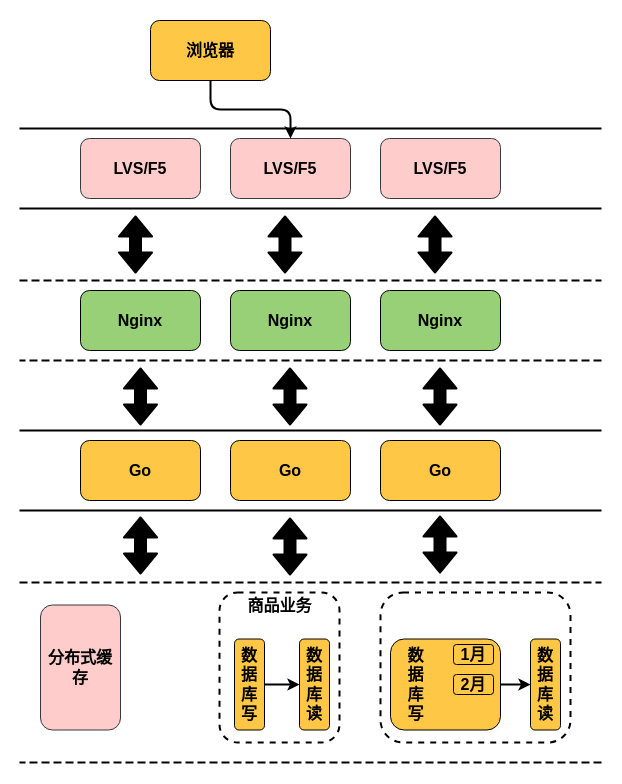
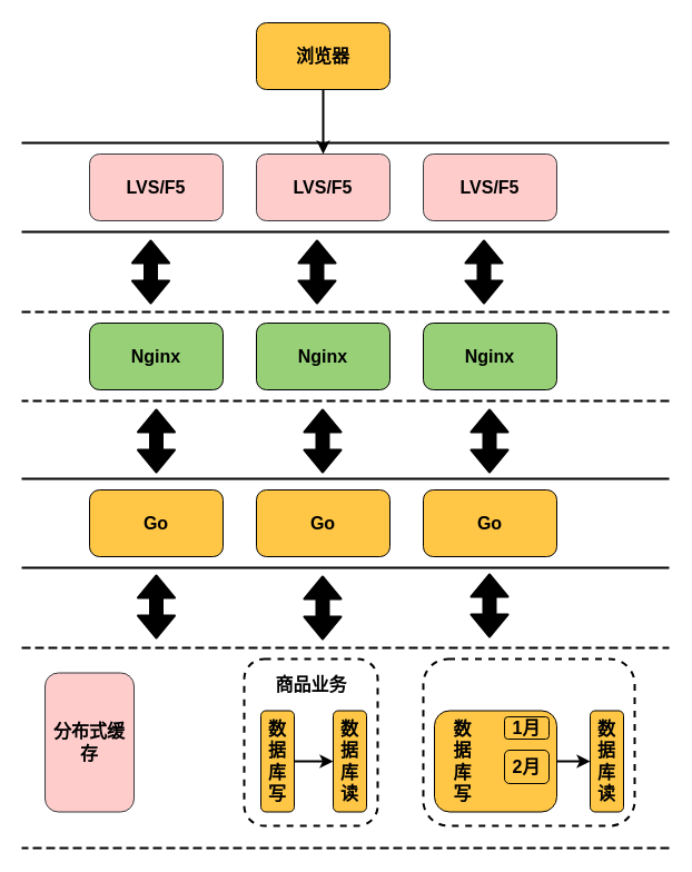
  <mxCell id="0" />
  <mxCell id="1" parent="0" />
  <mxCell id="2" value="" style="shape=partialRectangle;whiteSpace=wrap;html=1;left=0;right=0;fillColor=none;glass=0;strokeWidth=2;fontSize=16;align=center;" vertex="1" parent="1"><mxGeometry x="20" y="128" width="580" height="80" as="geometry" /></mxCell>
  <mxCell id="3" value="" style="shape=partialRectangle;whiteSpace=wrap;html=1;left=0;right=0;fillColor=none;glass=0;strokeWidth=2;fontSize=16;align=center;dashed=1;" vertex="1" parent="1"><mxGeometry x="20" y="280" width="580" height="80" as="geometry" /></mxCell>
  <mxCell id="4" value="" style="shape=partialRectangle;whiteSpace=wrap;html=1;left=0;right=0;fillColor=none;glass=0;strokeWidth=2;fontSize=16;align=center;" vertex="1" parent="1"><mxGeometry x="20" y="430" width="580" height="80" as="geometry" /></mxCell>
  <mxCell id="5" value="" style="edgeStyle=orthogonalEdgeStyle;rounded=1;orthogonalLoop=1;jettySize=auto;html=1;shadow=0;strokeWidth=2;fillColor=#000000;fontSize=16;" edge="1" parent="1" source="6" target="33"><mxGeometry relative="1" as="geometry" /></mxCell>
- <mxCell id="6" value="浏览器" style="rounded=1;whiteSpace=wrap;html=1;glass=0;gradientColor=none;fontSize=16;fillColor=#FFC745;fontStyle=1" parent="1" vertex="1"><mxGeometry x="150" y="20" width="120" height="60" as="geometry" /></mxCell>
+ <mxCell id="6" value="浏览器" style="rounded=1;whiteSpace=wrap;html=1;glass=0;gradientColor=none;fontSize=16;fillColor=#FFC745;fontStyle=1" parent="1" vertex="1"><mxGeometry x="230" y="20" width="120" height="60" as="geometry" /></mxCell>
  <mxCell id="7" value="Nginx" style="rounded=1;whiteSpace=wrap;html=1;glass=0;gradientColor=none;fontSize=16;fontStyle=1;fillColor=#97D077;" parent="1" vertex="1"><mxGeometry x="230" y="290" width="120" height="60" as="geometry" /></mxCell>
  <mxCell id="8" value="Go" style="rounded=1;whiteSpace=wrap;html=1;glass=0;gradientColor=none;fontSize=16;fillColor=#FFC745;fontStyle=1" parent="1" vertex="1"><mxGeometry x="80" y="440" width="120" height="60" as="geometry" /></mxCell>
  <mxCell id="9" value="Go" style="rounded=1;whiteSpace=wrap;html=1;glass=0;gradientColor=none;fontSize=16;fillColor=#FFC745;fontStyle=1" parent="1" vertex="1"><mxGeometry x="230" y="440" width="120" height="60" as="geometry" /></mxCell>
  <mxCell id="10" value="Go" style="rounded=1;whiteSpace=wrap;html=1;glass=0;gradientColor=none;fontSize=16;fillColor=#FFC745;fontStyle=1;verticalAlign=middle;" parent="1" vertex="1"><mxGeometry x="380" y="440" width="120" height="60" as="geometry" /></mxCell>
  <mxCell id="11" value="" style="shape=flexArrow;endArrow=classic;startArrow=classic;html=1;shadow=0;strokeWidth=2;fontSize=16;fillColor=#000000;" parent="1" edge="1"><mxGeometry width="50" height="50" relative="1" as="geometry"><mxPoint x="140" y="574" as="sourcePoint" /><mxPoint x="140" y="516" as="targetPoint" /></mxGeometry></mxCell>
  <mxCell id="12" value="" style="shape=flexArrow;endArrow=classic;startArrow=classic;html=1;shadow=0;strokeWidth=2;fontSize=16;entryX=0.5;entryY=1;entryDx=0;entryDy=0;fillColor=#000000;" parent="1" edge="1"><mxGeometry width="50" height="50" relative="1" as="geometry"><mxPoint x="289.5" y="575" as="sourcePoint" /><mxPoint x="289.5" y="517" as="targetPoint" /></mxGeometry></mxCell>
  <mxCell id="13" value="" style="shape=flexArrow;endArrow=classic;startArrow=classic;html=1;shadow=0;strokeWidth=2;fontSize=16;entryX=0.5;entryY=1;entryDx=0;entryDy=0;fillColor=#000000;" parent="1" edge="1"><mxGeometry width="50" height="50" relative="1" as="geometry"><mxPoint x="439.5" y="573" as="sourcePoint" /><mxPoint x="439.5" y="515" as="targetPoint" /></mxGeometry></mxCell>
  <mxCell id="14" value="分布式缓存" style="rounded=1;whiteSpace=wrap;html=1;glass=0;fontSize=16;fillColor=#ffcccc;fontStyle=1;strokeColor=#36393d;" parent="1" vertex="1"><mxGeometry x="40" y="604.5" width="80" height="125" as="geometry" /></mxCell>
  <mxCell id="15" value="" style="rounded=1;whiteSpace=wrap;html=1;glass=0;gradientColor=none;fontSize=16;fillColor=none;dashed=1;strokeWidth=2;" parent="1" vertex="1"><mxGeometry x="219" y="592" width="120" height="150" as="geometry" /></mxCell>
  <mxCell id="16" value="" style="edgeStyle=orthogonalEdgeStyle;rounded=1;orthogonalLoop=1;jettySize=auto;html=1;shadow=0;strokeWidth=2;fillColor=#000000;fontSize=16;" parent="1" source="17" target="19" edge="1"><mxGeometry relative="1" as="geometry" /></mxCell>
  <mxCell id="17" value="数据库写" style="rounded=1;whiteSpace=wrap;html=1;glass=0;gradientColor=none;fontSize=16;fillColor=#FFC745;fontStyle=1" parent="1" vertex="1"><mxGeometry x="234" y="638.5" width="30" height="91" as="geometry" /></mxCell>
- <mxCell id="18" value="商品业务" style="text;html=1;align=center;verticalAlign=middle;resizable=0;points=[];autosize=1;fontSize=16;fontStyle=1" parent="1" vertex="1"><mxGeometry x="239" y="594.5" width="80" height="20" as="geometry" /></mxCell>
+ <mxCell id="18" value="商品业务" style="text;html=1;align=center;verticalAlign=middle;resizable=0;points=[];autosize=1;fontSize=16;fontStyle=1" parent="1" vertex="1"><mxGeometry x="239" y="604.5" width="80" height="20" as="geometry" /></mxCell>
  <mxCell id="19" value="数据库读" style="rounded=1;whiteSpace=wrap;html=1;glass=0;gradientColor=none;fontSize=16;fillColor=#FFC745;fontStyle=1" parent="1" vertex="1"><mxGeometry x="299" y="638.5" width="30" height="91" as="geometry" /></mxCell>
  <mxCell id="20" value="" style="rounded=1;whiteSpace=wrap;html=1;glass=0;gradientColor=none;fontSize=16;fillColor=none;dashed=1;strokeWidth=2;" parent="1" vertex="1"><mxGeometry x="380" y="592" width="190" height="150" as="geometry" /></mxCell>
  <mxCell id="21" value="" style="edgeStyle=orthogonalEdgeStyle;rounded=1;orthogonalLoop=1;jettySize=auto;html=1;shadow=0;strokeWidth=2;fillColor=#000000;fontSize=16;" parent="1" source="22" target="23" edge="1"><mxGeometry relative="1" as="geometry" /></mxCell>
  <mxCell id="22" value="" style="rounded=1;whiteSpace=wrap;html=1;glass=0;gradientColor=none;fontSize=16;fillColor=#FFC745;fontStyle=1;align=center;verticalAlign=top;horizontal=0;" parent="1" vertex="1"><mxGeometry x="390" y="638.5" width="110" height="91" as="geometry" /></mxCell>
  <mxCell id="23" value="数据库读" style="rounded=1;whiteSpace=wrap;html=1;glass=0;gradientColor=none;fontSize=16;fillColor=#FFC745;fontStyle=1;labelPosition=center;verticalLabelPosition=middle;align=center;verticalAlign=middle;" parent="1" vertex="1"><mxGeometry x="530" y="638.5" width="30" height="91" as="geometry" /></mxCell>
- <mxCell id="24" value="2月" style="rounded=1;whiteSpace=wrap;html=1;glass=0;gradientColor=none;fontSize=16;fillColor=#FFC745;fontStyle=1;labelPosition=center;verticalLabelPosition=middle;align=center;verticalAlign=middle;" parent="1" vertex="1"><mxGeometry x="453" y="674" width="40" height="20" as="geometry" /></mxCell>
+ <mxCell id="24" value="2月" style="rounded=1;whiteSpace=wrap;html=1;glass=0;gradientColor=none;fontSize=16;fillColor=#FFC745;fontStyle=1;labelPosition=center;verticalLabelPosition=middle;align=center;verticalAlign=middle;" parent="1" vertex="1"><mxGeometry x="453" y="674" width="40" height="30" as="geometry" /></mxCell>
  <mxCell id="25" value="1月" style="rounded=1;whiteSpace=wrap;html=1;glass=0;gradientColor=none;fontSize=16;fillColor=#FFC745;fontStyle=1;labelPosition=center;verticalLabelPosition=middle;align=center;verticalAlign=middle;" parent="1" vertex="1"><mxGeometry x="453" y="644" width="40" height="20" as="geometry" /></mxCell>
  <mxCell id="26" value="数&lt;br&gt;据&lt;br&gt;库&lt;br&gt;写" style="text;html=1;align=center;verticalAlign=middle;resizable=0;points=[];autosize=1;fontSize=16;fontStyle=1" vertex="1" parent="1"><mxGeometry x="400" y="644" width="30" height="80" as="geometry" /></mxCell>
  <mxCell id="27" value="" style="shape=partialRectangle;whiteSpace=wrap;html=1;left=0;right=0;fillColor=none;glass=0;strokeWidth=2;fontSize=16;align=center;dashed=1;" vertex="1" parent="1"><mxGeometry x="20" y="582" width="580" height="180" as="geometry" /></mxCell>
  <mxCell id="28" value="" style="shape=flexArrow;endArrow=classic;startArrow=classic;html=1;shadow=0;strokeWidth=2;fontSize=16;fillColor=#000000;" edge="1" parent="1"><mxGeometry width="50" height="50" relative="1" as="geometry"><mxPoint x="140" y="425" as="sourcePoint" /><mxPoint x="140" y="367" as="targetPoint" /></mxGeometry></mxCell>
  <mxCell id="29" value="" style="shape=flexArrow;endArrow=classic;startArrow=classic;html=1;shadow=0;strokeWidth=2;fontSize=16;entryX=0.5;entryY=1;entryDx=0;entryDy=0;fillColor=#000000;" edge="1" parent="1"><mxGeometry width="50" height="50" relative="1" as="geometry"><mxPoint x="289.5" y="425" as="sourcePoint" /><mxPoint x="289.5" y="367" as="targetPoint" /></mxGeometry></mxCell>
  <mxCell id="30" value="" style="shape=flexArrow;endArrow=classic;startArrow=classic;html=1;shadow=0;strokeWidth=2;fontSize=16;entryX=0.5;entryY=1;entryDx=0;entryDy=0;fillColor=#000000;" edge="1" parent="1"><mxGeometry width="50" height="50" relative="1" as="geometry"><mxPoint x="439.5" y="425" as="sourcePoint" /><mxPoint x="439.5" y="367" as="targetPoint" /></mxGeometry></mxCell>
  <mxCell id="31" value="Nginx" style="rounded=1;whiteSpace=wrap;html=1;glass=0;gradientColor=none;fontSize=16;fontStyle=1;fillColor=#97D077;" vertex="1" parent="1"><mxGeometry x="80" y="290" width="120" height="60" as="geometry" /></mxCell>
  <mxCell id="32" value="Nginx" style="rounded=1;whiteSpace=wrap;html=1;glass=0;gradientColor=none;fontSize=16;fontStyle=1;fillColor=#97D077;" vertex="1" parent="1"><mxGeometry x="380" y="290" width="120" height="60" as="geometry" /></mxCell>
  <mxCell id="33" value="LVS/F5" style="rounded=1;whiteSpace=wrap;html=1;glass=0;fontSize=16;fontStyle=1;fillColor=#ffcccc;strokeColor=#36393d;" vertex="1" parent="1"><mxGeometry x="230" y="138" width="120" height="60" as="geometry" /></mxCell>
  <mxCell id="34" value="LVS/F5" style="rounded=1;whiteSpace=wrap;html=1;glass=0;fontSize=16;fontStyle=1;fillColor=#ffcccc;strokeColor=#36393d;" vertex="1" parent="1"><mxGeometry x="80" y="138" width="120" height="60" as="geometry" /></mxCell>
  <mxCell id="35" value="LVS/F5" style="rounded=1;whiteSpace=wrap;html=1;glass=0;fontSize=16;fontStyle=1;fillColor=#ffcccc;strokeColor=#36393d;" vertex="1" parent="1"><mxGeometry x="380" y="138" width="120" height="60" as="geometry" /></mxCell>
  <mxCell id="36" value="" style="shape=flexArrow;endArrow=classic;startArrow=classic;html=1;shadow=0;strokeWidth=2;fontSize=16;fillColor=#000000;" edge="1" parent="1"><mxGeometry width="50" height="50" relative="1" as="geometry"><mxPoint x="135" y="273" as="sourcePoint" /><mxPoint x="135" y="215" as="targetPoint" /></mxGeometry></mxCell>
  <mxCell id="37" value="" style="shape=flexArrow;endArrow=classic;startArrow=classic;html=1;shadow=0;strokeWidth=2;fontSize=16;entryX=0.5;entryY=1;entryDx=0;entryDy=0;fillColor=#000000;" edge="1" parent="1"><mxGeometry width="50" height="50" relative="1" as="geometry"><mxPoint x="284.5" y="273" as="sourcePoint" /><mxPoint x="284.5" y="215" as="targetPoint" /></mxGeometry></mxCell>
  <mxCell id="38" value="" style="shape=flexArrow;endArrow=classic;startArrow=classic;html=1;shadow=0;strokeWidth=2;fontSize=16;entryX=0.5;entryY=1;entryDx=0;entryDy=0;fillColor=#000000;" edge="1" parent="1"><mxGeometry width="50" height="50" relative="1" as="geometry"><mxPoint x="434.5" y="273" as="sourcePoint" /><mxPoint x="434.5" y="215" as="targetPoint" /></mxGeometry></mxCell>
